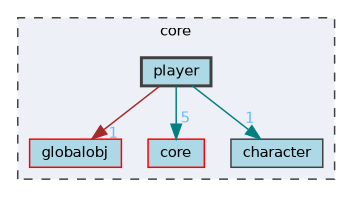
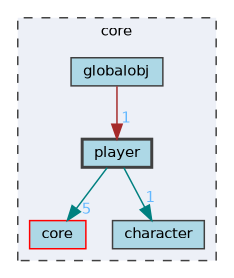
  digraph {
    compound=true
    node [color=red fillcolor=lightblue fontname=Helvetica fontsize=10 shape=box style=filled]
    edge [color=teal fontcolor=steelblue1 fontname=Helvetica fontsize=10 headlabel=1 labeldistance=1.5 labelfontname=Helvetica labelfontsize=10]
-   n1 [height=0.2 label=globalobj width=0.4]
+   n1 [color=grey25 height=0.2 label=globalobj width=0.4]
    n2 [height=0.2 label=core width=0.4]
    n3 [color=grey25 height=0.2 label=character width=0.4]
    n4 [color=grey25 height=0.2 label=player style="filled,bold" width=0.4]
    subgraph cluster_1 {
      bgcolor="#edf0f7"
      fontname=Helvetica
      fontsize=10
      label=core
      pencolor=grey25
      style="filled,dashed"
      n1
      n2
      n3
      n4
    }
-   n4 -> n1 [color=brown]
+   n1 -> n4 [color=brown]
    n4 -> n2 [headlabel=5]
    n4 -> n3
  }
